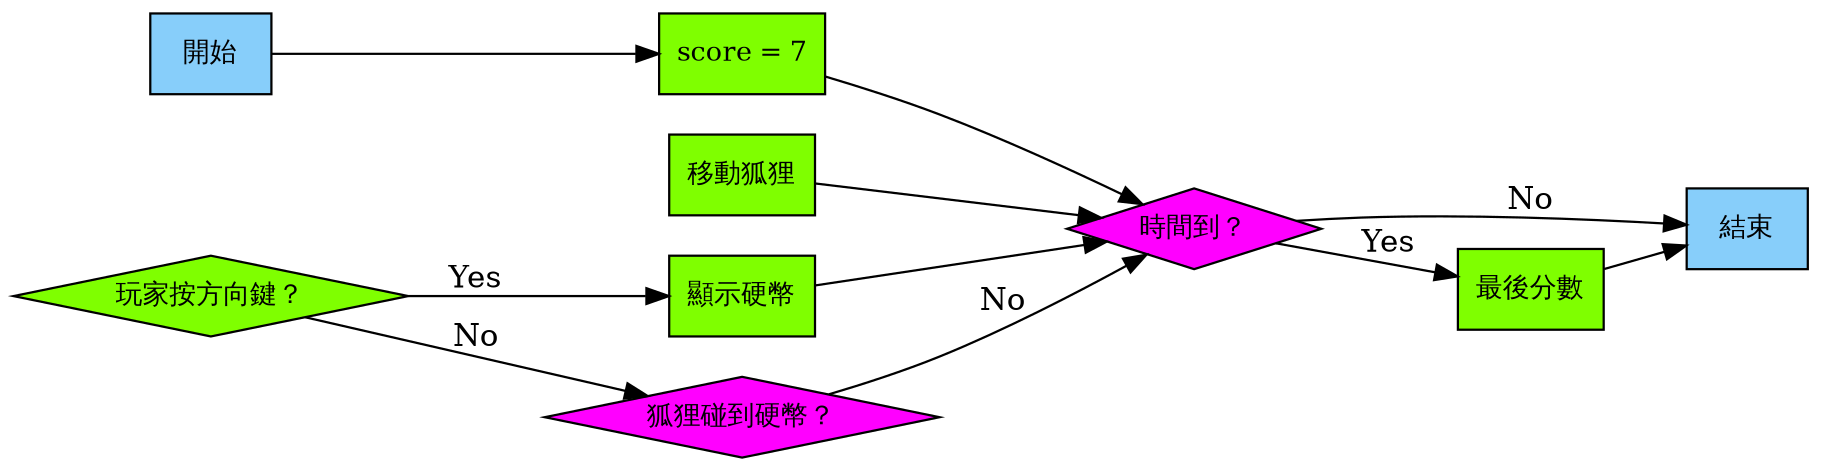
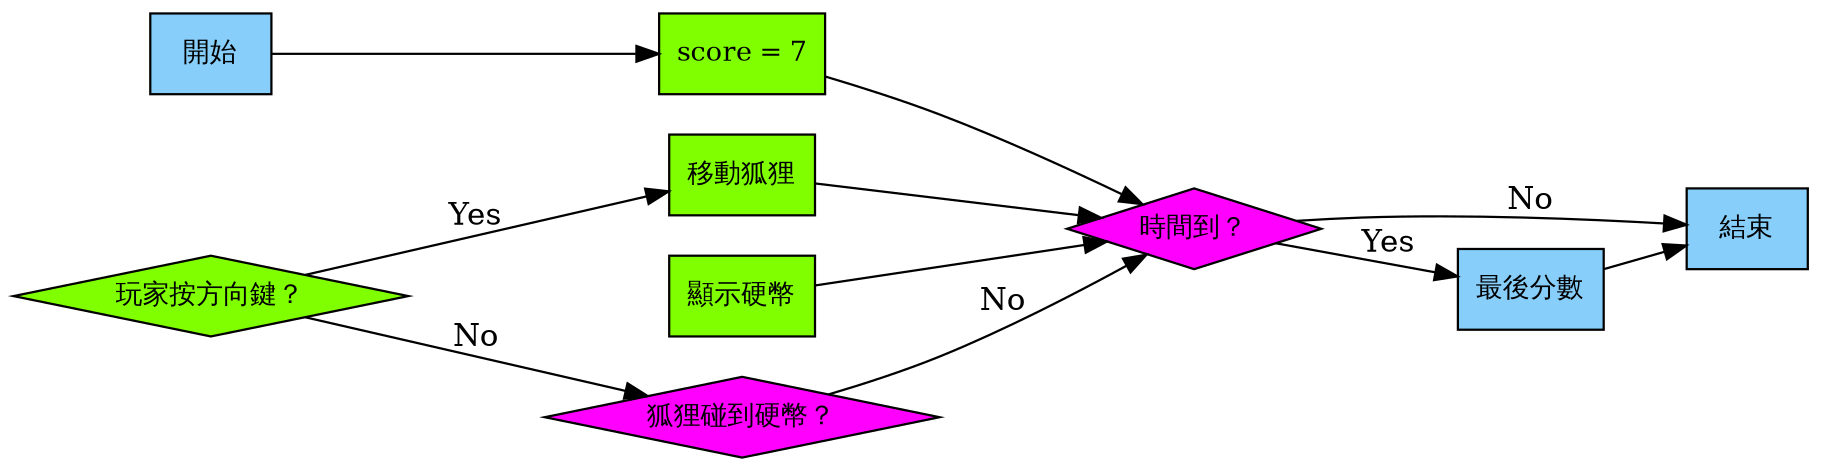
  digraph {
    rankdir=LR
    node [fillcolor="#7FFF00" fontcolor=black fontsize=12 shape=box style=filled]
    n1 [fillcolor="#87CEFA" label="開始"]
    n2 [fillcolor="#87CEFA" label="結束"]
    n3 [label="score = 7"]
-   n4 [label="最後分數"]
+   n4 [fillcolor="#87CEFA" label="最後分數"]
    n5 [label="移動狐狸"]
    n6 [label="顯示硬幣"]
    n7 [fillcolor="#FF00FF" label="時間到？" shape=diamond]
    n8 [label="玩家按方向鍵？" shape=diamond]
    n9 [fillcolor="#FF00FF" label="狐狸碰到硬幣？" shape=diamond]
    subgraph sub_1 {
      n1
      n2
      n3
      n4
      n5
      n6
      n7
      n8
      n9
    }
    n1 -> n3
    n3 -> n7
    n4 -> n2
    n5 -> n7
    n6 -> n7
    n7 -> n2 [label=No]
    n7 -> n4 [label=Yes]
-   n8 -> n6 [label=Yes]
+   n8 -> n5 [label=Yes]
    n8 -> n9 [label=No]
    n9 -> n7 [label=No]
  }
